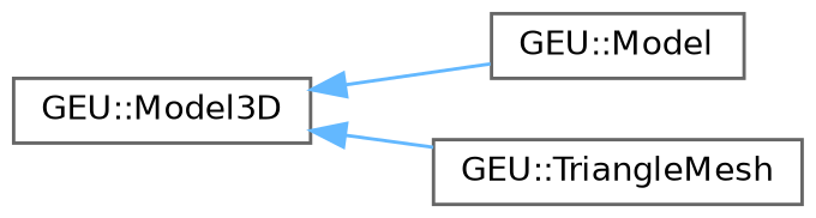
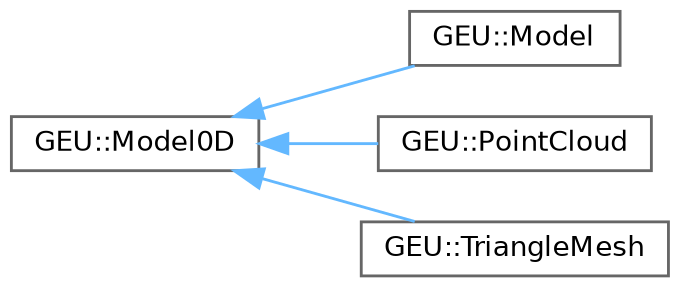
  digraph {
    rankdir=LR
    node [color=grey40 fillcolor=white fontname=Helvetica fontsize=10 shape=box style=filled]
    edge [color=steelblue1 dir=back fontname=Helvetica fontsize=10 labelfontname=Helvetica labelfontsize=10 style=solid]
-   n1 [height=0.2 label="GEU::Model3D" width=0.4]
+   n1 [height=0.2 label="GEU::Model0D" width=0.4]
    n2 [height=0.2 label="GEU::Model" width=0.4]
+   n3 [height=0.2 label="GEU::PointCloud" width=0.4]
    n4 [height=0.2 label="GEU::TriangleMesh" width=0.4]
    n1 -> n2
+   n1 -> n3
    n1 -> n4
  }
